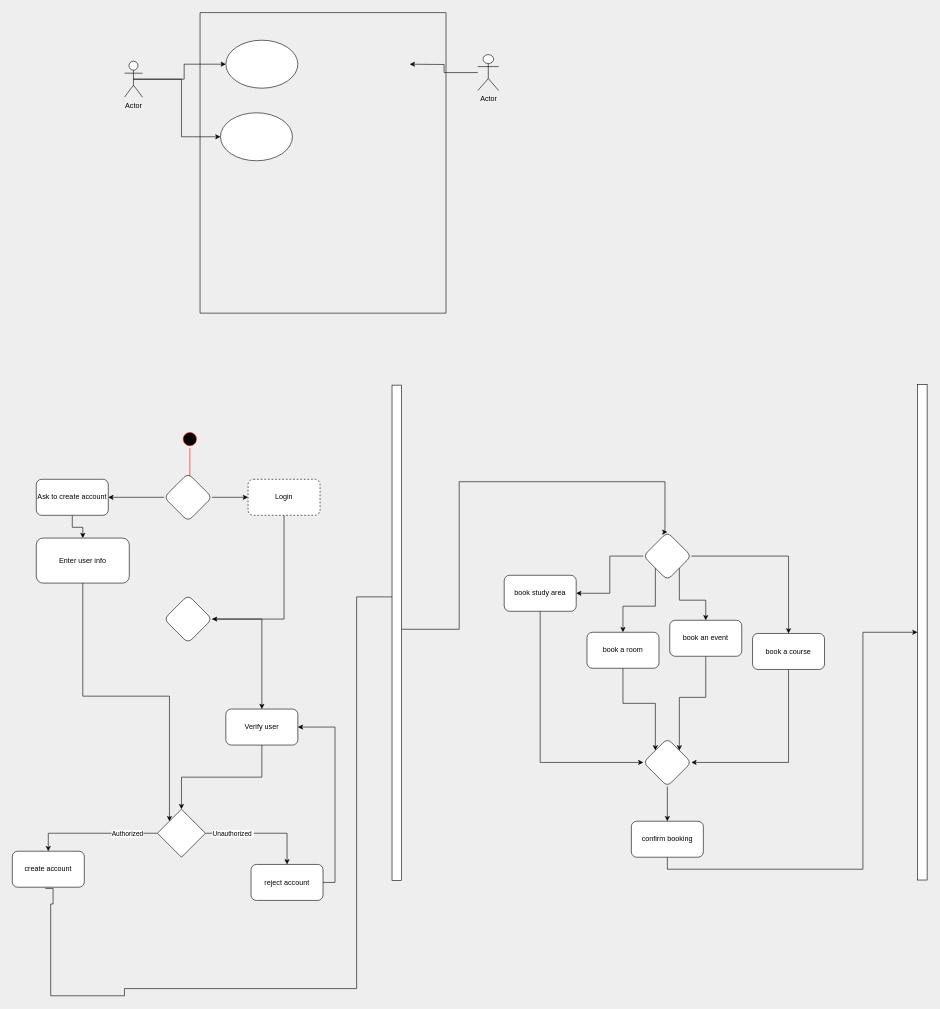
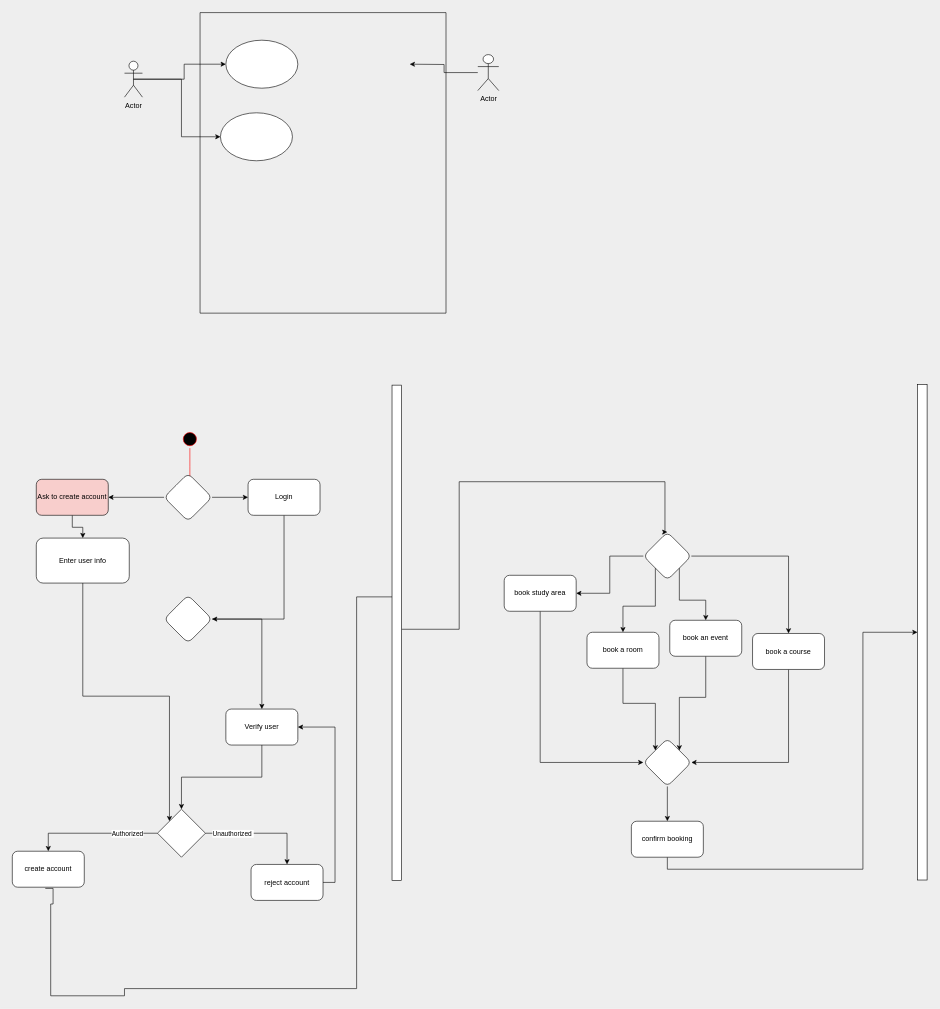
  <mxCell id="0" />
  <mxCell id="1" parent="0" />
  <mxCell id="2" value="" style="ellipse;html=1;shape=startState;fillColor=#000000;strokeColor=#ff0000;" parent="1" vertex="1"><mxGeometry x="301" y="716" width="30" height="30" as="geometry" /></mxCell>
  <mxCell id="3" value="" style="edgeStyle=orthogonalEdgeStyle;html=1;verticalAlign=bottom;endArrow=open;endSize=8;strokeColor=#ff0000;rounded=0;" parent="1" source="2" edge="1"><mxGeometry relative="1" as="geometry"><mxPoint x="316" y="806" as="targetPoint" /></mxGeometry></mxCell>
  <mxCell id="4" style="edgeStyle=orthogonalEdgeStyle;rounded=0;orthogonalLoop=1;jettySize=auto;html=1;exitX=0.5;exitY=1;exitDx=0;exitDy=0;" parent="1" source="5" target="7" edge="1"><mxGeometry relative="1" as="geometry" /></mxCell>
- <mxCell id="5" value="Ask to create account" style="rounded=1;whiteSpace=wrap;html=1;" parent="1" vertex="1"><mxGeometry x="60" y="798" width="120" height="60" as="geometry" /></mxCell>
+ <mxCell id="5" value="Ask to create account" style="rounded=1;whiteSpace=wrap;html=1;fillColor=#f8cecc;" parent="1" vertex="1"><mxGeometry x="60" y="798" width="120" height="60" as="geometry" /></mxCell>
  <mxCell id="6" style="edgeStyle=orthogonalEdgeStyle;rounded=0;orthogonalLoop=1;jettySize=auto;html=1;exitX=0.5;exitY=1;exitDx=0;exitDy=0;entryX=0;entryY=0;entryDx=0;entryDy=0;" parent="1" source="7" target="14" edge="1"><mxGeometry relative="1" as="geometry" /></mxCell>
  <mxCell id="7" value="Enter user info" style="rounded=1;whiteSpace=wrap;html=1;" parent="1" vertex="1"><mxGeometry x="60" y="896" width="155" height="75" as="geometry" /></mxCell>
  <mxCell id="8" style="edgeStyle=orthogonalEdgeStyle;rounded=0;orthogonalLoop=1;jettySize=auto;html=1;exitX=0.5;exitY=1;exitDx=0;exitDy=0;entryX=0.5;entryY=0;entryDx=0;entryDy=0;" parent="1" source="9" target="14" edge="1"><mxGeometry relative="1" as="geometry" /></mxCell>
  <mxCell id="9" value="Verify user" style="rounded=1;whiteSpace=wrap;html=1;" parent="1" vertex="1"><mxGeometry x="376" y="1181" width="120" height="60" as="geometry" /></mxCell>
  <mxCell id="10" style="edgeStyle=orthogonalEdgeStyle;rounded=0;orthogonalLoop=1;jettySize=auto;html=1;exitX=0;exitY=0.5;exitDx=0;exitDy=0;entryX=0.5;entryY=0;entryDx=0;entryDy=0;" parent="1" source="14" target="15" edge="1"><mxGeometry relative="1" as="geometry" /></mxCell>
  <mxCell id="11" value="Authorized" style="edgeLabel;html=1;align=center;verticalAlign=middle;resizable=0;points=[];" parent="10" vertex="1" connectable="0"><mxGeometry x="-0.572" relative="1" as="geometry"><mxPoint x="-6" as="offset" /></mxGeometry></mxCell>
  <mxCell id="12" style="edgeStyle=orthogonalEdgeStyle;rounded=0;orthogonalLoop=1;jettySize=auto;html=1;exitX=1;exitY=0.5;exitDx=0;exitDy=0;entryX=0.5;entryY=0;entryDx=0;entryDy=0;" parent="1" source="14" target="16" edge="1"><mxGeometry relative="1" as="geometry" /></mxCell>
  <mxCell id="13" value="Unauthorized&amp;nbsp;" style="edgeLabel;html=1;align=center;verticalAlign=middle;resizable=0;points=[];" parent="12" vertex="1" connectable="0"><mxGeometry x="-0.575" y="-1" relative="1" as="geometry"><mxPoint x="5" y="-1" as="offset" /></mxGeometry></mxCell>
  <mxCell id="14" value="" style="rhombus;whiteSpace=wrap;html=1;" parent="1" vertex="1"><mxGeometry x="262" y="1348" width="80" height="80" as="geometry" /></mxCell>
  <mxCell id="15" value="create account" style="rounded=1;whiteSpace=wrap;html=1;" parent="1" vertex="1"><mxGeometry x="20" y="1418" width="120" height="60" as="geometry" /></mxCell>
  <mxCell id="16" value="reject account" style="rounded=1;whiteSpace=wrap;html=1;" parent="1" vertex="1"><mxGeometry x="418" y="1440" width="120" height="60" as="geometry" /></mxCell>
  <mxCell id="17" style="edgeStyle=orthogonalEdgeStyle;rounded=0;orthogonalLoop=1;jettySize=auto;html=1;exitX=1;exitY=0.5;exitDx=0;exitDy=0;entryX=1;entryY=0.5;entryDx=0;entryDy=0;" parent="1" source="16" target="9" edge="1"><mxGeometry relative="1" as="geometry"><mxPoint x="612" y="1308" as="sourcePoint" /><mxPoint x="552" y="1022" as="targetPoint" /></mxGeometry></mxCell>
  <mxCell id="18" value="" style="edgeStyle=orthogonalEdgeStyle;rounded=0;orthogonalLoop=1;jettySize=auto;html=1;" edge="1" parent="1" source="22" target="24"><mxGeometry relative="1" as="geometry" /></mxCell>
  <mxCell id="19" value="" style="edgeStyle=orthogonalEdgeStyle;rounded=0;orthogonalLoop=1;jettySize=auto;html=1;" edge="1" parent="1" source="22" target="26"><mxGeometry relative="1" as="geometry" /></mxCell>
  <mxCell id="20" style="edgeStyle=orthogonalEdgeStyle;rounded=0;orthogonalLoop=1;jettySize=auto;html=1;exitX=1;exitY=1;exitDx=0;exitDy=0;entryX=0.5;entryY=0;entryDx=0;entryDy=0;" edge="1" parent="1" source="22" target="30"><mxGeometry relative="1" as="geometry" /></mxCell>
  <mxCell id="21" style="edgeStyle=orthogonalEdgeStyle;rounded=0;orthogonalLoop=1;jettySize=auto;html=1;exitX=0;exitY=1;exitDx=0;exitDy=0;entryX=0.5;entryY=0;entryDx=0;entryDy=0;" edge="1" parent="1" source="22" target="28"><mxGeometry relative="1" as="geometry" /></mxCell>
  <mxCell id="22" value="" style="rhombus;whiteSpace=wrap;html=1;rounded=1;" vertex="1" parent="1"><mxGeometry x="1072" y="886" width="80" height="80" as="geometry" /></mxCell>
  <mxCell id="23" style="edgeStyle=orthogonalEdgeStyle;rounded=0;orthogonalLoop=1;jettySize=auto;html=1;exitX=0.5;exitY=1;exitDx=0;exitDy=0;entryX=0;entryY=0.5;entryDx=0;entryDy=0;" edge="1" parent="1" source="24" target="32"><mxGeometry relative="1" as="geometry" /></mxCell>
  <mxCell id="24" value="book study area" style="whiteSpace=wrap;html=1;rounded=1;" vertex="1" parent="1"><mxGeometry x="840" y="958" width="120" height="60" as="geometry" /></mxCell>
  <mxCell id="25" style="edgeStyle=orthogonalEdgeStyle;rounded=0;orthogonalLoop=1;jettySize=auto;html=1;exitX=0.5;exitY=1;exitDx=0;exitDy=0;entryX=1;entryY=0.5;entryDx=0;entryDy=0;" edge="1" parent="1" source="26" target="32"><mxGeometry relative="1" as="geometry" /></mxCell>
  <mxCell id="26" value="book a course" style="whiteSpace=wrap;html=1;rounded=1;" vertex="1" parent="1"><mxGeometry x="1254" y="1055" width="120" height="60" as="geometry" /></mxCell>
  <mxCell id="27" style="edgeStyle=orthogonalEdgeStyle;rounded=0;orthogonalLoop=1;jettySize=auto;html=1;entryX=0;entryY=0;entryDx=0;entryDy=0;" edge="1" parent="1" source="28" target="32"><mxGeometry relative="1" as="geometry" /></mxCell>
  <mxCell id="28" value="book a room" style="whiteSpace=wrap;html=1;rounded=1;" vertex="1" parent="1"><mxGeometry x="978" y="1053" width="120" height="60" as="geometry" /></mxCell>
  <mxCell id="29" style="edgeStyle=orthogonalEdgeStyle;rounded=0;orthogonalLoop=1;jettySize=auto;html=1;exitX=0.5;exitY=1;exitDx=0;exitDy=0;entryX=1;entryY=0;entryDx=0;entryDy=0;" edge="1" parent="1" source="30" target="32"><mxGeometry relative="1" as="geometry" /></mxCell>
  <mxCell id="30" value="book an event" style="whiteSpace=wrap;html=1;rounded=1;" vertex="1" parent="1"><mxGeometry x="1116" y="1033" width="120" height="60" as="geometry" /></mxCell>
  <mxCell id="31" value="" style="edgeStyle=orthogonalEdgeStyle;rounded=0;orthogonalLoop=1;jettySize=auto;html=1;" edge="1" parent="1" source="32" target="34"><mxGeometry relative="1" as="geometry" /></mxCell>
  <mxCell id="32" value="" style="rhombus;whiteSpace=wrap;html=1;rounded=1;" vertex="1" parent="1"><mxGeometry x="1072" y="1230" width="80" height="80" as="geometry" /></mxCell>
  <mxCell id="33" style="edgeStyle=orthogonalEdgeStyle;rounded=0;orthogonalLoop=1;jettySize=auto;html=1;exitX=0.5;exitY=1;exitDx=0;exitDy=0;" edge="1" parent="1" source="34" target="38"><mxGeometry relative="1" as="geometry"><Array as="points"><mxPoint x="1112" y="1448" /><mxPoint x="1438" y="1448" /><mxPoint x="1438" y="1053" /></Array></mxGeometry></mxCell>
  <mxCell id="34" value="confirm booking" style="whiteSpace=wrap;html=1;rounded=1;" vertex="1" parent="1"><mxGeometry x="1052" y="1368" width="120" height="60" as="geometry" /></mxCell>
  <mxCell id="35" value="" style="edgeStyle=orthogonalEdgeStyle;rounded=0;orthogonalLoop=1;jettySize=auto;html=1;" edge="1" parent="1"><mxGeometry relative="1" as="geometry"><mxPoint x="75" y="1480" as="sourcePoint" /><mxPoint x="669" y="994" as="targetPoint" /><Array as="points"><mxPoint x="88" y="1506" /><mxPoint x="84" y="1506" /><mxPoint x="84" y="1659" /><mxPoint x="207" y="1659" /><mxPoint x="207" y="1647" /><mxPoint x="594" y="1647" /><mxPoint x="594" y="994" /></Array></mxGeometry></mxCell>
  <mxCell id="36" value="" style="edgeStyle=orthogonalEdgeStyle;rounded=0;orthogonalLoop=1;jettySize=auto;html=1;curved=0;entryX=0.5;entryY=0;entryDx=0;entryDy=0;" edge="1" parent="1" source="37" target="22"><mxGeometry relative="1" as="geometry"><mxPoint x="704" y="1054" as="sourcePoint" /><mxPoint x="1108" y="880" as="targetPoint" /><Array as="points"><mxPoint x="765" y="1048" /><mxPoint x="765" y="802" /><mxPoint x="1108" y="802" /><mxPoint x="1108" y="886" /></Array></mxGeometry></mxCell>
  <mxCell id="37" value="" style="html=1;points=[[0,0,0,0,5],[0,1,0,0,-5],[1,0,0,0,5],[1,1,0,0,-5]];perimeter=orthogonalPerimeter;outlineConnect=0;targetShapes=umlLifeline;portConstraint=eastwest;newEdgeStyle={&quot;curved&quot;:0,&quot;rounded&quot;:0};" vertex="1" parent="1"><mxGeometry x="653" y="641" width="16" height="826" as="geometry" /></mxCell>
  <mxCell id="38" value="" style="html=1;points=[[0,0,0,0,5],[0,1,0,0,-5],[1,0,0,0,5],[1,1,0,0,-5]];perimeter=orthogonalPerimeter;outlineConnect=0;targetShapes=umlLifeline;portConstraint=eastwest;newEdgeStyle={&quot;curved&quot;:0,&quot;rounded&quot;:0};" vertex="1" parent="1"><mxGeometry x="1529" width="16" height="826" as="geometry" y="640" /></mxCell>
  <mxCell id="39" style="edgeStyle=orthogonalEdgeStyle;rounded=0;orthogonalLoop=1;jettySize=auto;html=1;exitX=0;exitY=0.5;exitDx=0;exitDy=0;entryX=1;entryY=0.5;entryDx=0;entryDy=0;" edge="1" parent="1" source="41" target="5"><mxGeometry relative="1" as="geometry" /></mxCell>
  <mxCell id="40" value="" style="edgeStyle=orthogonalEdgeStyle;rounded=0;orthogonalLoop=1;jettySize=auto;html=1;" edge="1" parent="1" source="41" target="43"><mxGeometry relative="1" as="geometry" /></mxCell>
  <mxCell id="41" value="" style="rhombus;whiteSpace=wrap;html=1;rounded=1;" vertex="1" parent="1"><mxGeometry x="273" y="788" width="80" height="80" as="geometry" /></mxCell>
  <mxCell id="42" style="edgeStyle=orthogonalEdgeStyle;rounded=0;orthogonalLoop=1;jettySize=auto;html=1;exitX=0.5;exitY=1;exitDx=0;exitDy=0;entryX=1;entryY=0.5;entryDx=0;entryDy=0;" edge="1" parent="1" source="43" target="45"><mxGeometry relative="1" as="geometry" /></mxCell>
- <mxCell id="43" value="Login" style="whiteSpace=wrap;html=1;rounded=1;dashed=1;" vertex="1" parent="1"><mxGeometry x="413" y="798" width="120" height="60" as="geometry" /></mxCell>
+ <mxCell id="43" value="Login" style="whiteSpace=wrap;html=1;rounded=1;" vertex="1" parent="1"><mxGeometry x="413" y="798" width="120" height="60" as="geometry" /></mxCell>
  <mxCell id="44" style="edgeStyle=orthogonalEdgeStyle;rounded=0;orthogonalLoop=1;jettySize=auto;html=1;entryX=0.5;entryY=0;entryDx=0;entryDy=0;" edge="1" parent="1" source="45" target="9"><mxGeometry relative="1" as="geometry"><mxPoint x="313" y="1156.94" as="targetPoint" /></mxGeometry></mxCell>
  <mxCell id="45" value="" style="rhombus;whiteSpace=wrap;html=1;rounded=1;" vertex="1" parent="1"><mxGeometry x="273" y="991" width="80" height="80" as="geometry" /></mxCell>
  <mxCell id="46" style="edgeStyle=orthogonalEdgeStyle;rounded=0;orthogonalLoop=1;jettySize=auto;html=1;exitX=0.5;exitY=0.5;exitDx=0;exitDy=0;exitPerimeter=0;entryX=0;entryY=0.5;entryDx=0;entryDy=0;" edge="1" parent="1" source="48" target="50"><mxGeometry relative="1" as="geometry" /></mxCell>
  <mxCell id="47" style="edgeStyle=orthogonalEdgeStyle;rounded=0;orthogonalLoop=1;jettySize=auto;html=1;exitX=0.5;exitY=0.5;exitDx=0;exitDy=0;exitPerimeter=0;entryX=0;entryY=0.5;entryDx=0;entryDy=0;" edge="1" parent="1" source="48" target="51"><mxGeometry relative="1" as="geometry" /></mxCell>
  <mxCell id="48" value="Actor" style="shape=umlActor;verticalLabelPosition=bottom;verticalAlign=top;html=1;" vertex="1" parent="1"><mxGeometry x="207" y="101" width="30" height="60" as="geometry" /></mxCell>
  <mxCell id="49" value="" style="swimlane;startSize=0;" vertex="1" parent="1"><mxGeometry x="333" y="20" width="410" height="501" as="geometry" /></mxCell>
  <mxCell id="50" value="" style="ellipse;whiteSpace=wrap;html=1;" vertex="1" parent="49"><mxGeometry x="43" y="46" width="120" height="80" as="geometry" /></mxCell>
  <mxCell id="51" value="" style="ellipse;whiteSpace=wrap;html=1;" vertex="1" parent="49"><mxGeometry x="34" y="167" width="120" height="80" as="geometry" /></mxCell>
  <mxCell id="52" value="" style="edgeStyle=orthogonalEdgeStyle;rounded=0;orthogonalLoop=1;jettySize=auto;html=1;" edge="1" parent="1" source="53"><mxGeometry relative="1" as="geometry"><mxPoint x="682.5" y="106" as="targetPoint" /></mxGeometry></mxCell>
  <mxCell id="53" value="Actor" style="shape=umlActor;verticalLabelPosition=bottom;verticalAlign=top;html=1;" vertex="1" parent="1"><mxGeometry x="796" y="90" width="35" height="60" as="geometry" /></mxCell>
